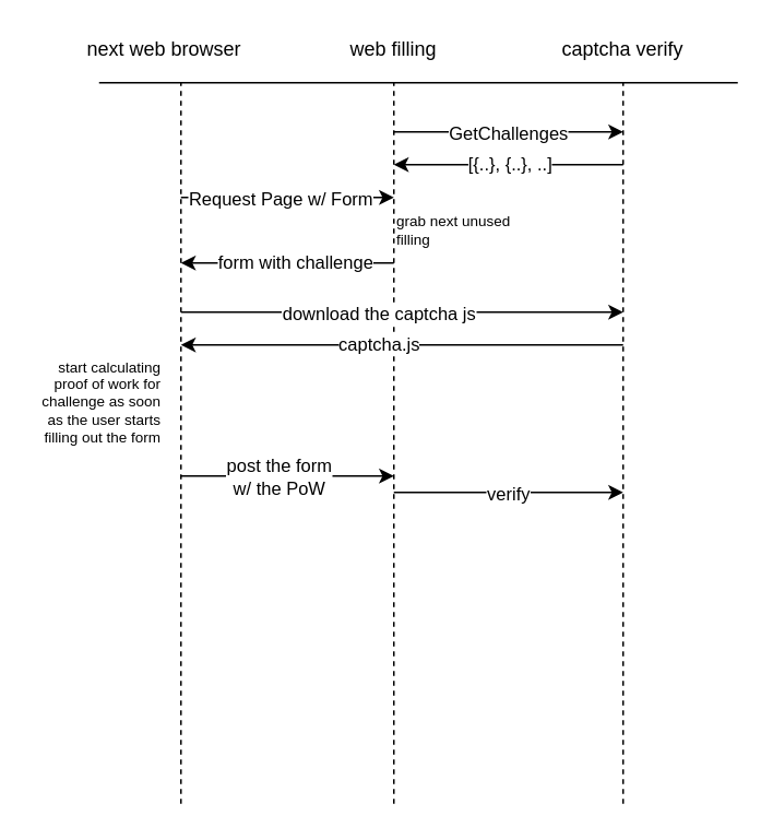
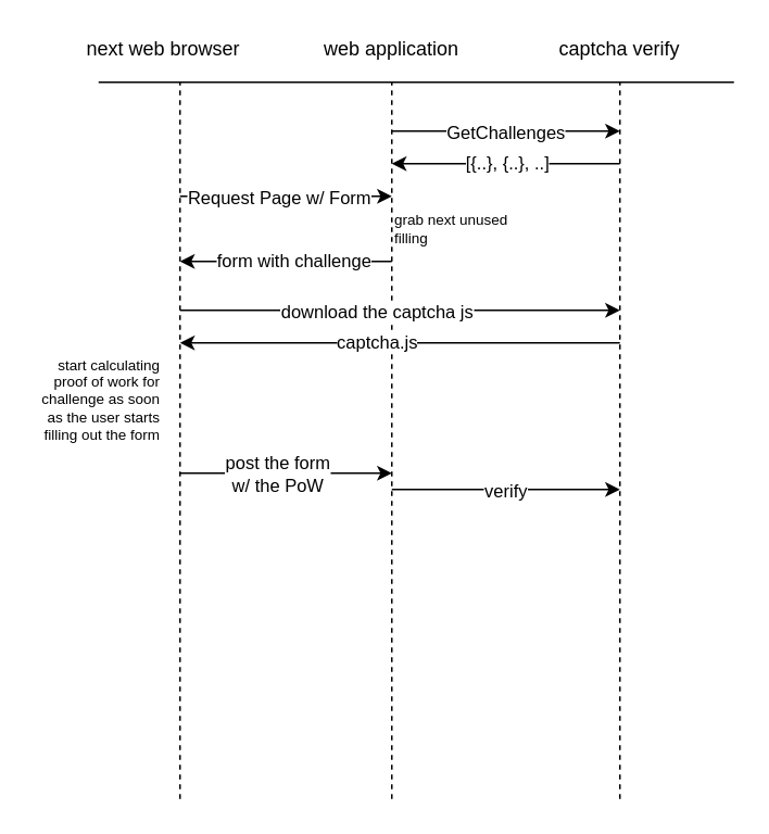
  <mxCell id="0" />
  <mxCell id="1" parent="0" />
  <mxCell id="2" value="" style="endArrow=none;html=1;" edge="1" parent="1"><mxGeometry width="50" height="50" relative="1" as="geometry"><mxPoint x="60" y="50" as="sourcePoint" /><mxPoint x="450" y="50" as="targetPoint" /></mxGeometry></mxCell>
  <mxCell id="3" value="" style="endArrow=none;dashed=1;html=1;" edge="1" parent="1"><mxGeometry width="50" height="50" relative="1" as="geometry"><mxPoint x="110" y="490" as="sourcePoint" /><mxPoint x="110" y="50" as="targetPoint" /></mxGeometry></mxCell>
  <mxCell id="4" value="" style="endArrow=none;dashed=1;html=1;" edge="1" parent="1"><mxGeometry width="50" height="50" relative="1" as="geometry"><mxPoint x="240" y="490" as="sourcePoint" /><mxPoint x="240" y="50" as="targetPoint" /></mxGeometry></mxCell>
  <mxCell id="5" value="" style="endArrow=none;dashed=1;html=1;" edge="1" parent="1"><mxGeometry width="50" height="50" relative="1" as="geometry"><mxPoint x="380" y="490" as="sourcePoint" /><mxPoint x="380" y="50" as="targetPoint" /></mxGeometry></mxCell>
  <mxCell id="6" value="captcha verify" style="text;html=1;strokeColor=none;fillColor=none;align=center;verticalAlign=middle;whiteSpace=wrap;rounded=0;" vertex="1" parent="1"><mxGeometry x="330" y="20" width="100" height="20" as="geometry" /></mxCell>
- <mxCell id="7" value="web filling" style="text;html=1;strokeColor=none;fillColor=none;align=center;verticalAlign=middle;whiteSpace=wrap;rounded=0;" vertex="1" parent="1"><mxGeometry x="190" y="20" width="100" height="20" as="geometry" /></mxCell>
+ <mxCell id="7" value="web application" style="text;html=1;strokeColor=none;fillColor=none;align=center;verticalAlign=middle;whiteSpace=wrap;rounded=0;" vertex="1" parent="1"><mxGeometry x="190" y="20" width="100" height="20" as="geometry" /></mxCell>
  <mxCell id="8" value="next web browser" style="text;html=1;strokeColor=none;fillColor=none;align=center;verticalAlign=middle;whiteSpace=wrap;rounded=0;" vertex="1" parent="1"><mxGeometry x="40" y="20" width="120" height="20" as="geometry" /></mxCell>
  <mxCell id="9" value="" style="endArrow=classic;html=1;" edge="1" parent="1"><mxGeometry width="50" height="50" relative="1" as="geometry"><mxPoint x="240" y="80" as="sourcePoint" /><mxPoint x="380" y="80" as="targetPoint" /></mxGeometry></mxCell>
  <mxCell id="10" value="&lt;div&gt;GetChallenges&lt;/div&gt;" style="edgeLabel;html=1;align=center;verticalAlign=middle;resizable=0;points=[];" vertex="1" connectable="0" parent="9"><mxGeometry x="-0.554" y="-2" relative="1" as="geometry"><mxPoint x="38.57" y="-2" as="offset" /></mxGeometry></mxCell>
  <mxCell id="11" value="" style="endArrow=classic;html=1;" edge="1" parent="1"><mxGeometry width="50" height="50" relative="1" as="geometry"><mxPoint x="380" y="100" as="sourcePoint" /><mxPoint x="240" y="100" as="targetPoint" /></mxGeometry></mxCell>
  <mxCell id="12" value="[{..}, {..}, ..]" style="edgeLabel;html=1;align=center;verticalAlign=middle;resizable=0;points=[];" vertex="1" connectable="0" parent="11"><mxGeometry x="-0.244" y="-1" relative="1" as="geometry"><mxPoint x="-16.86" as="offset" /></mxGeometry></mxCell>
  <mxCell id="13" value="" style="endArrow=classic;html=1;" edge="1" parent="1"><mxGeometry width="50" height="50" relative="1" as="geometry"><mxPoint x="110" y="120" as="sourcePoint" /><mxPoint x="240" y="120" as="targetPoint" /></mxGeometry></mxCell>
  <mxCell id="14" value="Request Page w/ Form" style="edgeLabel;html=1;align=center;verticalAlign=middle;resizable=0;points=[];" vertex="1" connectable="0" parent="13"><mxGeometry x="-0.233" y="1" relative="1" as="geometry"><mxPoint x="10.29" y="1" as="offset" /></mxGeometry></mxCell>
  <mxCell id="15" value="" style="endArrow=classic;html=1;" edge="1" parent="1"><mxGeometry width="50" height="50" relative="1" as="geometry"><mxPoint x="240" y="160" as="sourcePoint" /><mxPoint x="110" y="160" as="targetPoint" /></mxGeometry></mxCell>
  <mxCell id="16" value="form with challenge" style="edgeLabel;html=1;align=center;verticalAlign=middle;resizable=0;points=[];" vertex="1" connectable="0" parent="15"><mxGeometry x="0.593" y="-1" relative="1" as="geometry"><mxPoint x="43.43" as="offset" /></mxGeometry></mxCell>
  <mxCell id="17" value="grab next unused filling" style="text;html=1;strokeColor=none;fillColor=none;align=left;verticalAlign=middle;whiteSpace=wrap;rounded=0;fontSize=9;" vertex="1" parent="1"><mxGeometry x="240" y="130" width="80" height="20" as="geometry" /></mxCell>
  <mxCell id="18" value="" style="endArrow=classic;html=1;" edge="1" parent="1"><mxGeometry width="50" height="50" relative="1" as="geometry"><mxPoint x="110" y="190" as="sourcePoint" /><mxPoint x="380" y="190" as="targetPoint" /></mxGeometry></mxCell>
  <mxCell id="19" value="download the captcha js" style="edgeLabel;html=1;align=center;verticalAlign=middle;resizable=0;points=[];" vertex="1" connectable="0" parent="18"><mxGeometry x="-0.554" y="-2" relative="1" as="geometry"><mxPoint x="60" y="-2" as="offset" /></mxGeometry></mxCell>
  <mxCell id="20" value="&lt;div&gt;start calculating &lt;br&gt;&lt;/div&gt;&lt;div&gt;proof of work for challenge as soon as the user starts filling out the form&lt;br&gt;&lt;/div&gt;" style="text;html=1;strokeColor=none;fillColor=none;align=right;verticalAlign=middle;whiteSpace=wrap;rounded=0;fontSize=9;" vertex="1" parent="1"><mxGeometry x="20" y="220" width="80" height="50" as="geometry" /></mxCell>
  <mxCell id="21" value="" style="endArrow=classic;html=1;" edge="1" parent="1"><mxGeometry width="50" height="50" relative="1" as="geometry"><mxPoint x="380" y="210" as="sourcePoint" /><mxPoint x="110" y="210" as="targetPoint" /></mxGeometry></mxCell>
  <mxCell id="22" value="captcha.js" style="edgeLabel;html=1;align=center;verticalAlign=middle;resizable=0;points=[];" vertex="1" connectable="0" parent="21"><mxGeometry x="-0.244" y="-1" relative="1" as="geometry"><mxPoint x="-47.71" as="offset" /></mxGeometry></mxCell>
  <mxCell id="23" value="" style="endArrow=classic;html=1;" edge="1" parent="1"><mxGeometry width="50" height="50" relative="1" as="geometry"><mxPoint x="110" y="290" as="sourcePoint" /><mxPoint x="240" y="290" as="targetPoint" /></mxGeometry></mxCell>
  <mxCell id="24" value="&lt;div&gt;post the form&lt;/div&gt;&lt;div&gt;w/ the PoW&lt;br&gt;&lt;/div&gt;" style="edgeLabel;html=1;align=center;verticalAlign=middle;resizable=0;points=[];" vertex="1" connectable="0" parent="23"><mxGeometry x="-0.554" y="-2" relative="1" as="geometry"><mxPoint x="30.86" y="-2" as="offset" /></mxGeometry></mxCell>
  <mxCell id="25" value="" style="endArrow=classic;html=1;" edge="1" parent="1"><mxGeometry width="50" height="50" relative="1" as="geometry"><mxPoint x="240" y="300" as="sourcePoint" /><mxPoint x="380" y="300" as="targetPoint" /></mxGeometry></mxCell>
  <mxCell id="26" value="verify" style="edgeLabel;html=1;align=center;verticalAlign=middle;resizable=0;points=[];" vertex="1" connectable="0" parent="25"><mxGeometry x="-0.554" y="-2" relative="1" as="geometry"><mxPoint x="38.57" y="-2" as="offset" /></mxGeometry></mxCell>
